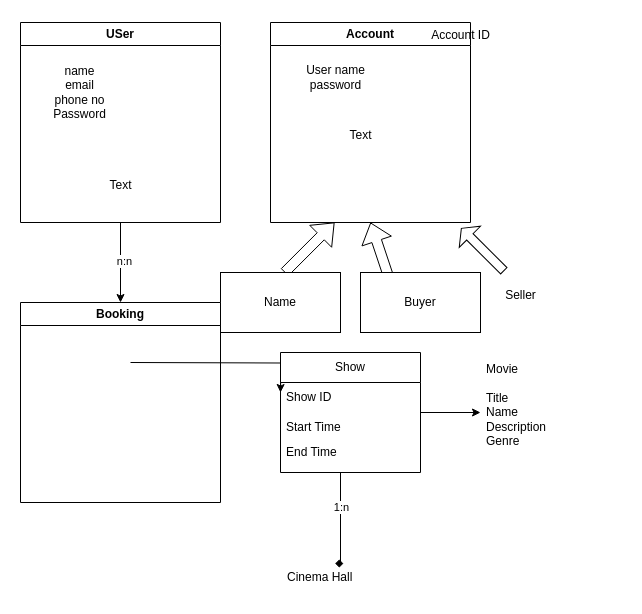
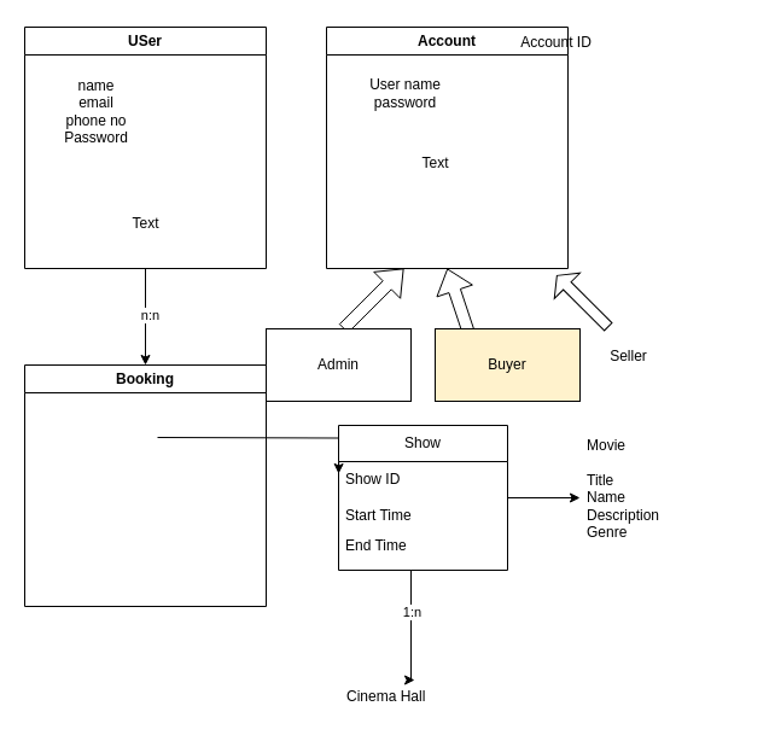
  <mxCell id="0" />
  <mxCell id="1" parent="0" />
  <mxCell id="2" value="Account" style="swimlane;whiteSpace=wrap;html=1;" vertex="1" parent="1"><mxGeometry x="270" y="22" width="200" height="200" as="geometry" /></mxCell>
  <mxCell id="3" value="User name&lt;div&gt;password&lt;/div&gt;" style="text;html=1;align=center;verticalAlign=middle;resizable=0;points=[];autosize=1;strokeColor=none;fillColor=none;" vertex="1" parent="2"><mxGeometry x="25" y="35" width="80" height="40" as="geometry" /></mxCell>
  <mxCell id="4" value="" style="edgeStyle=orthogonalEdgeStyle;rounded=0;orthogonalLoop=1;jettySize=auto;html=1;" edge="1" parent="1" source="6" target="17"><mxGeometry relative="1" as="geometry" /></mxCell>
  <mxCell id="5" value="n:n" style="edgeLabel;html=1;align=center;verticalAlign=middle;resizable=0;points=[];" vertex="1" connectable="0" parent="4"><mxGeometry x="-0.05" y="3" relative="1" as="geometry"><mxPoint as="offset" /></mxGeometry></mxCell>
  <mxCell id="6" value="USer" style="swimlane;whiteSpace=wrap;html=1;" vertex="1" parent="1"><mxGeometry x="20" y="22" width="200" height="200" as="geometry" /></mxCell>
  <mxCell id="7" value="&lt;div&gt;name&lt;/div&gt;&lt;div&gt;&lt;span style=&quot;background-color: initial;&quot;&gt;email&lt;/span&gt;&lt;/div&gt;&lt;div&gt;&lt;span style=&quot;background-color: initial;&quot;&gt;phone no&lt;/span&gt;&lt;br&gt;&lt;/div&gt;&lt;div&gt;Password&lt;/div&gt;" style="text;html=1;align=center;verticalAlign=middle;resizable=0;points=[];autosize=1;strokeColor=none;fillColor=none;" vertex="1" parent="6"><mxGeometry x="19" y="35" width="80" height="70" as="geometry" /></mxCell>
  <mxCell id="8" value="Account ID" style="text;html=1;align=center;verticalAlign=middle;resizable=0;points=[];autosize=1;strokeColor=none;fillColor=none;" vertex="1" parent="1"><mxGeometry x="420" y="20" width="80" height="30" as="geometry" /></mxCell>
  <mxCell id="9" value="" style="shape=flexArrow;endArrow=classic;html=1;rounded=0;" edge="1" parent="1"><mxGeometry width="50" height="50" relative="1" as="geometry"><mxPoint x="284" y="272" as="sourcePoint" /><mxPoint x="334" y="222" as="targetPoint" /></mxGeometry></mxCell>
- <mxCell id="10" value="Name" style="whiteSpace=wrap;html=1;" vertex="1" parent="1"><mxGeometry x="220" y="272" width="120" height="60" as="geometry" /></mxCell>
+ <mxCell id="10" value="Admin" style="whiteSpace=wrap;html=1;" vertex="1" parent="1"><mxGeometry x="220" y="272" width="120" height="60" as="geometry" /></mxCell>
  <mxCell id="11" value="" style="shape=flexArrow;endArrow=classic;html=1;rounded=0;" edge="1" parent="1"><mxGeometry width="50" height="50" relative="1" as="geometry"><mxPoint x="390" y="282" as="sourcePoint" /><mxPoint x="370" y="222" as="targetPoint" /></mxGeometry></mxCell>
- <mxCell id="12" value="Buyer" style="whiteSpace=wrap;html=1;" vertex="1" parent="1"><mxGeometry x="360" y="272" width="120" height="60" as="geometry" /></mxCell>
+ <mxCell id="12" value="Buyer" style="whiteSpace=wrap;html=1;fillColor=#fff2cc;" vertex="1" parent="1"><mxGeometry x="360" y="272" width="120" height="60" as="geometry" /></mxCell>
  <mxCell id="13" value="" style="shape=singleArrow;direction=north;whiteSpace=wrap;html=1;rotation=-45;" vertex="1" parent="1"><mxGeometry x="467.07" y="219.07" width="30" height="60" as="geometry" /></mxCell>
  <mxCell id="14" value="Seller" style="text;html=1;align=center;verticalAlign=middle;resizable=0;points=[];autosize=1;strokeColor=none;fillColor=none;" vertex="1" parent="1"><mxGeometry x="495" y="280" width="50" height="30" as="geometry" /></mxCell>
  <mxCell id="15" value="Text" style="text;html=1;align=center;verticalAlign=middle;resizable=0;points=[];autosize=1;strokeColor=none;fillColor=none;" vertex="1" parent="1"><mxGeometry x="95" y="170" width="50" height="30" as="geometry" /></mxCell>
  <mxCell id="16" value="Text" style="text;html=1;align=center;verticalAlign=middle;resizable=0;points=[];autosize=1;strokeColor=none;fillColor=none;" vertex="1" parent="1"><mxGeometry x="335" y="120" width="50" height="30" as="geometry" /></mxCell>
  <mxCell id="17" value="Booking" style="swimlane;whiteSpace=wrap;html=1;" vertex="1" parent="1"><mxGeometry x="20" y="302" width="200" height="200" as="geometry" /></mxCell>
  <mxCell id="18" value="" style="edgeStyle=orthogonalEdgeStyle;rounded=0;orthogonalLoop=1;jettySize=auto;html=1;" edge="1" parent="1"><mxGeometry relative="1" as="geometry"><mxPoint x="130" y="362" as="sourcePoint" /><mxPoint x="280" y="392" as="targetPoint" /></mxGeometry></mxCell>
  <mxCell id="19" value="" style="edgeStyle=orthogonalEdgeStyle;rounded=0;orthogonalLoop=1;jettySize=auto;html=1;" edge="1" parent="1" source="20" target="24"><mxGeometry relative="1" as="geometry" /></mxCell>
  <mxCell id="20" value="Show" style="swimlane;fontStyle=0;childLayout=stackLayout;horizontal=1;startSize=30;horizontalStack=0;resizeParent=1;resizeParentMax=0;resizeLast=0;collapsible=1;marginBottom=0;whiteSpace=wrap;html=1;" vertex="1" parent="1"><mxGeometry x="280" y="352" width="140" height="120" as="geometry" /></mxCell>
  <mxCell id="21" value="Show ID" style="text;strokeColor=none;fillColor=none;align=left;verticalAlign=middle;spacingLeft=4;spacingRight=4;overflow=hidden;points=[[0,0.5],[1,0.5]];portConstraint=eastwest;rotatable=0;whiteSpace=wrap;html=1;" vertex="1" parent="20"><mxGeometry y="30" width="140" height="30" as="geometry" /></mxCell>
  <mxCell id="22" value="Start Time" style="text;strokeColor=none;fillColor=none;align=left;verticalAlign=middle;spacingLeft=4;spacingRight=4;overflow=hidden;points=[[0,0.5],[1,0.5]];portConstraint=eastwest;rotatable=0;whiteSpace=wrap;html=1;" vertex="1" parent="20"><mxGeometry y="60" width="140" height="30" as="geometry" /></mxCell>
  <mxCell id="23" value="End Time&lt;div&gt;&lt;br&gt;&lt;/div&gt;" style="text;strokeColor=none;fillColor=none;align=left;verticalAlign=middle;spacingLeft=4;spacingRight=4;overflow=hidden;points=[[0,0.5],[1,0.5]];portConstraint=eastwest;rotatable=0;whiteSpace=wrap;html=1;" vertex="1" parent="20"><mxGeometry y="90" width="140" height="30" as="geometry" /></mxCell>
  <mxCell id="24" value="&lt;div&gt;Movie&lt;/div&gt;&lt;div&gt;&lt;br&gt;&lt;/div&gt;&lt;div&gt;Title&lt;/div&gt;&lt;div&gt;Name&lt;/div&gt;&lt;div&gt;Description&lt;/div&gt;&lt;div&gt;Genre&lt;/div&gt;&lt;div&gt;&lt;br&gt;&lt;/div&gt;" style="text;strokeColor=none;fillColor=none;align=left;verticalAlign=middle;spacingLeft=4;spacingRight=4;overflow=hidden;points=[[0,0.5],[1,0.5]];portConstraint=eastwest;rotatable=0;whiteSpace=wrap;html=1;" vertex="1" parent="1"><mxGeometry x="480" y="347" width="140" height="130" as="geometry" /></mxCell>
  <mxCell id="25" value="Cinema Hall" style="text;strokeColor=none;fillColor=none;align=left;verticalAlign=middle;spacingLeft=4;spacingRight=4;overflow=hidden;points=[[0,0.5],[1,0.5]];portConstraint=eastwest;rotatable=0;whiteSpace=wrap;html=1;" vertex="1" parent="1"><mxGeometry x="281" y="562" width="140" height="30" as="geometry" /></mxCell>
- <mxCell id="26" style="edgeStyle=orthogonalEdgeStyle;rounded=0;orthogonalLoop=1;jettySize=auto;html=1;entryX=0.443;entryY=0.033;entryDx=0;entryDy=0;entryPerimeter=0;endArrow=diamond;" edge="1" parent="1" source="20" target="25"><mxGeometry relative="1" as="geometry"><Array as="points"><mxPoint x="340" y="563" /></Array></mxGeometry></mxCell>
+ <mxCell id="26" style="edgeStyle=orthogonalEdgeStyle;rounded=0;orthogonalLoop=1;jettySize=auto;html=1;entryX=0.443;entryY=0.033;entryDx=0;entryDy=0;entryPerimeter=0;" edge="1" parent="1" source="20" target="25"><mxGeometry relative="1" as="geometry"><Array as="points"><mxPoint x="340" y="563" /></Array></mxGeometry></mxCell>
  <mxCell id="27" value="1:n" style="edgeLabel;html=1;align=center;verticalAlign=middle;resizable=0;points=[];" vertex="1" connectable="0" parent="26"><mxGeometry x="-0.277" relative="1" as="geometry"><mxPoint as="offset" /></mxGeometry></mxCell>
